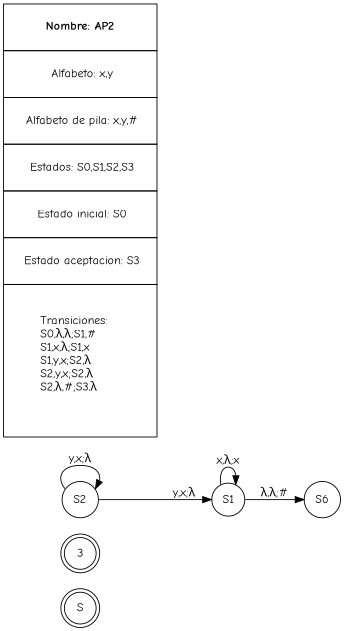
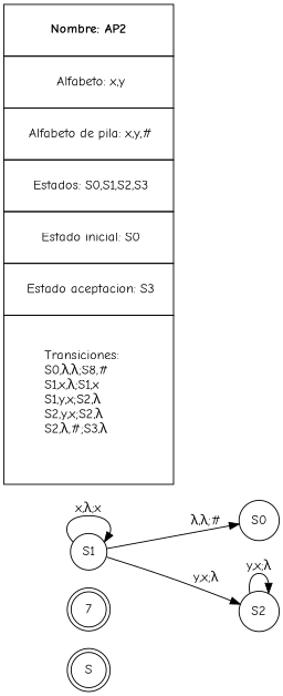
  digraph {
    fontname="Comic Neue"
    rankdir=LR
    node [fontname="Comic Neue" shape=circle]
    edge [fontname="Comic Neue"]
    S [shape=doublecircle]
-   3 [shape=doublecircle]
+   3 [shape=doublecircle label=7]
    S1
-   S0 [label=S6]
+   S0
    S2
-   n6 [fillcolor="#ff880022" label=<<table border="0" cellborder="1" cellspacing="0" cellpadding="18">             <tr> <td> <b>Nombre: AP2</b> </td> </tr>             <tr> <td> Alfabeto: x,y</td> </tr>            <tr> <td> Alfabeto de pila: x,y,#</td> </tr>            <tr> <td> Estados: S0,S1,S2,S3</td> </tr>             <tr> <td> Estado inicial: S0</td> </tr>             <tr> <td> Estado aceptacion: S3</td> </tr>             <tr> <td align="left">             <br align="left"/>     Transiciones:<br align="left"/>     S0,λ,λ;S1,# <br align="left"/>     S1,x,λ;S1,x <br align="left"/>     S1,y,x;S2,λ <br align="left"/>     S2,y,x;S2,λ <br align="left"/>     S2,λ,#;S3,λ <br align="left"/>            <br align="left"/>            </td> </tr>            </table>> shape=plain]
+   n6 [fillcolor="#ff880022" label=<<table border="0" cellborder="1" cellspacing="0" cellpadding="18">             <tr> <td> <b>Nombre: AP2</b> </td> </tr>             <tr> <td> Alfabeto: x,y</td> </tr>            <tr> <td> Alfabeto de pila: x,y,#</td> </tr>            <tr> <td> Estados: S0,S1,S2,S3</td> </tr>             <tr> <td> Estado inicial: S0</td> </tr>             <tr> <td> Estado aceptacion: S3</td> </tr>             <tr> <td align="left">             <br align="left"/>     Transiciones:<br align="left"/>     S0,λ,λ;S8,# <br align="left"/>     S1,x,λ;S1,x <br align="left"/>     S1,y,x;S2,λ <br align="left"/>     S2,y,x;S2,λ <br align="left"/>     S2,λ,#;S3,λ <br align="left"/>            <br align="left"/>            </td> </tr>            </table>> shape=plain]
    S1 -> S1 [label="x,λ;x"]
    S1 -> S0 [label="λ,λ;#"]
-   S2 -> S1 [label="y,x;λ"]
+   S1 -> S2 [label="y,x;λ"]
    S2 -> S2 [label="y,x;λ"]
  }
